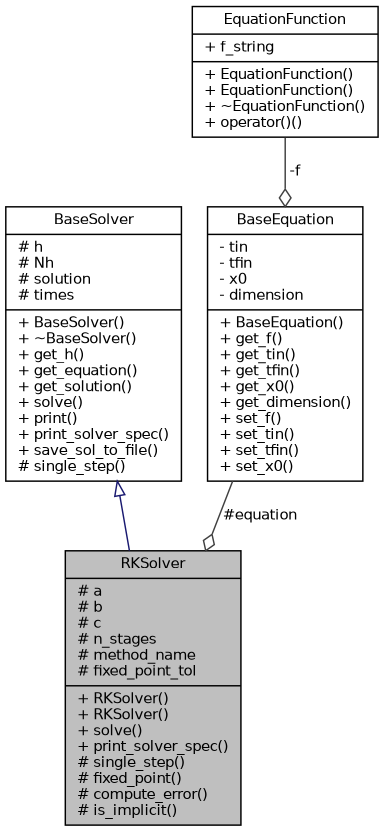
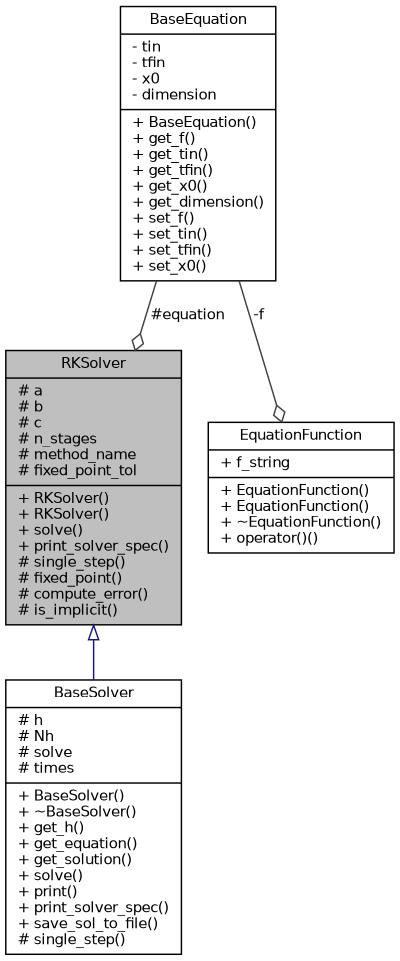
  digraph {
    node [color=black fillcolor=white fontname=Helvetica fontsize=10 shape=record style=filled]
    edge [color=grey25 fontname=Helvetica fontsize=10 labelfontname=Helvetica labelfontsize=10 style=solid arrowhead=odiamond]
    n1 [fillcolor=grey75 fontcolor=black height=0.2 label="{RKSolver\n|# a\l# b\l# c\l# n_stages\l# method_name\l# fixed_point_tol\l|+ RKSolver()\l+ RKSolver()\l+ solve()\l+ print_solver_spec()\l# single_step()\l# fixed_point()\l# compute_error()\l# is_implicit()\l}" width=0.4]
-   n2 [height=0.2 label="{BaseSolver\n|# h\l# Nh\l# solution\l# times\l|+ BaseSolver()\l+ ~BaseSolver()\l+ get_h()\l+ get_equation()\l+ get_solution()\l+ solve()\l+ print()\l+ print_solver_spec()\l+ save_sol_to_file()\l# single_step()\l}" width=0.4]
+   n2 [height=0.2 label="{BaseSolver\n|# h\l# Nh\l# solve\l# times\l|+ BaseSolver()\l+ ~BaseSolver()\l+ get_h()\l+ get_equation()\l+ get_solution()\l+ solve()\l+ print()\l+ print_solver_spec()\l+ save_sol_to_file()\l# single_step()\l}" width=0.4]
    n3 [height=0.2 label="{BaseEquation\n|- tin\l- tfin\l- x0\l- dimension\l|+ BaseEquation()\l+ get_f()\l+ get_tin()\l+ get_tfin()\l+ get_x0()\l+ get_dimension()\l+ set_f()\l+ set_tin()\l+ set_tfin()\l+ set_x0()\l}" width=0.4]
    n4 [height=0.2 label="{EquationFunction\n|+ f_string\l|+ EquationFunction()\l+ EquationFunction()\l+ ~EquationFunction()\l+ operator()()\l}" width=0.4]
-   n2 -> n1 [arrowtail=onormal color=midnightblue dir=back arrowhead=""]
+   n1 -> n2 [arrowtail=onormal color=midnightblue dir=back arrowhead=""]
    n3 -> n1 [label=" #equation"]
-   n4 -> n3 [label=" -f"]
+   n3 -> n4 [label=" -f"]
  }
